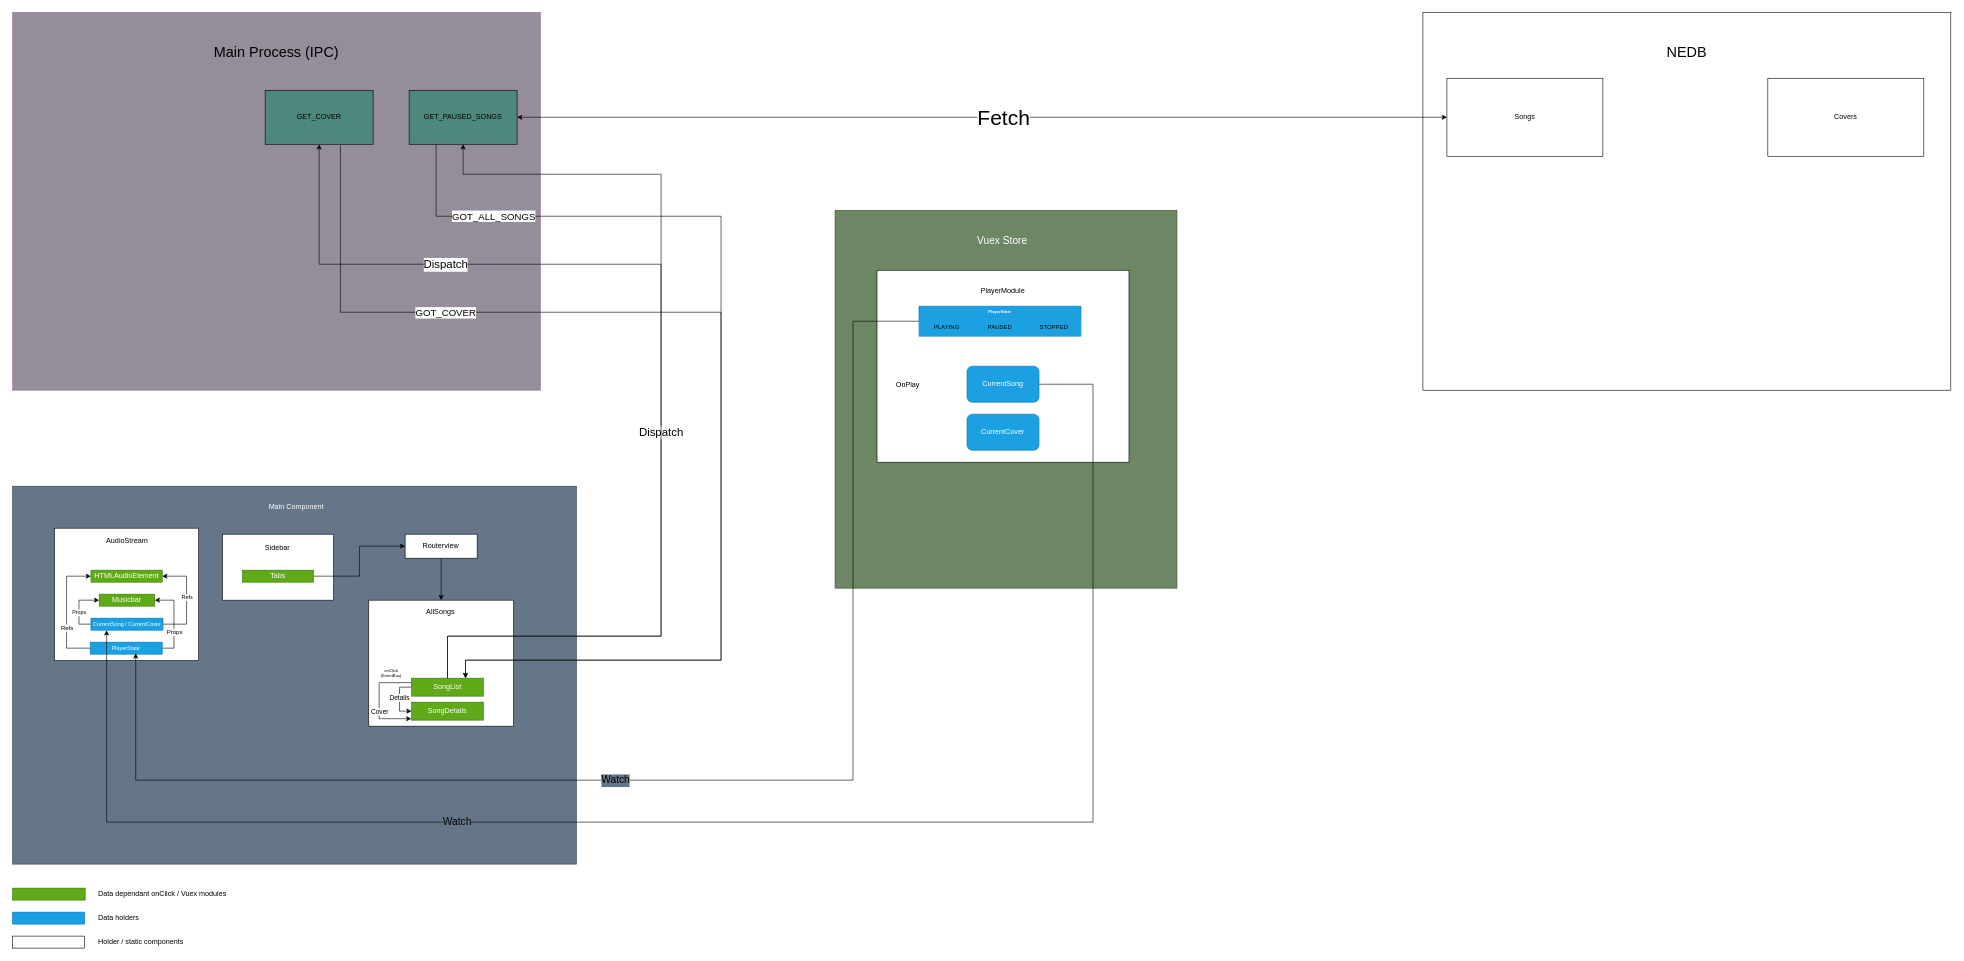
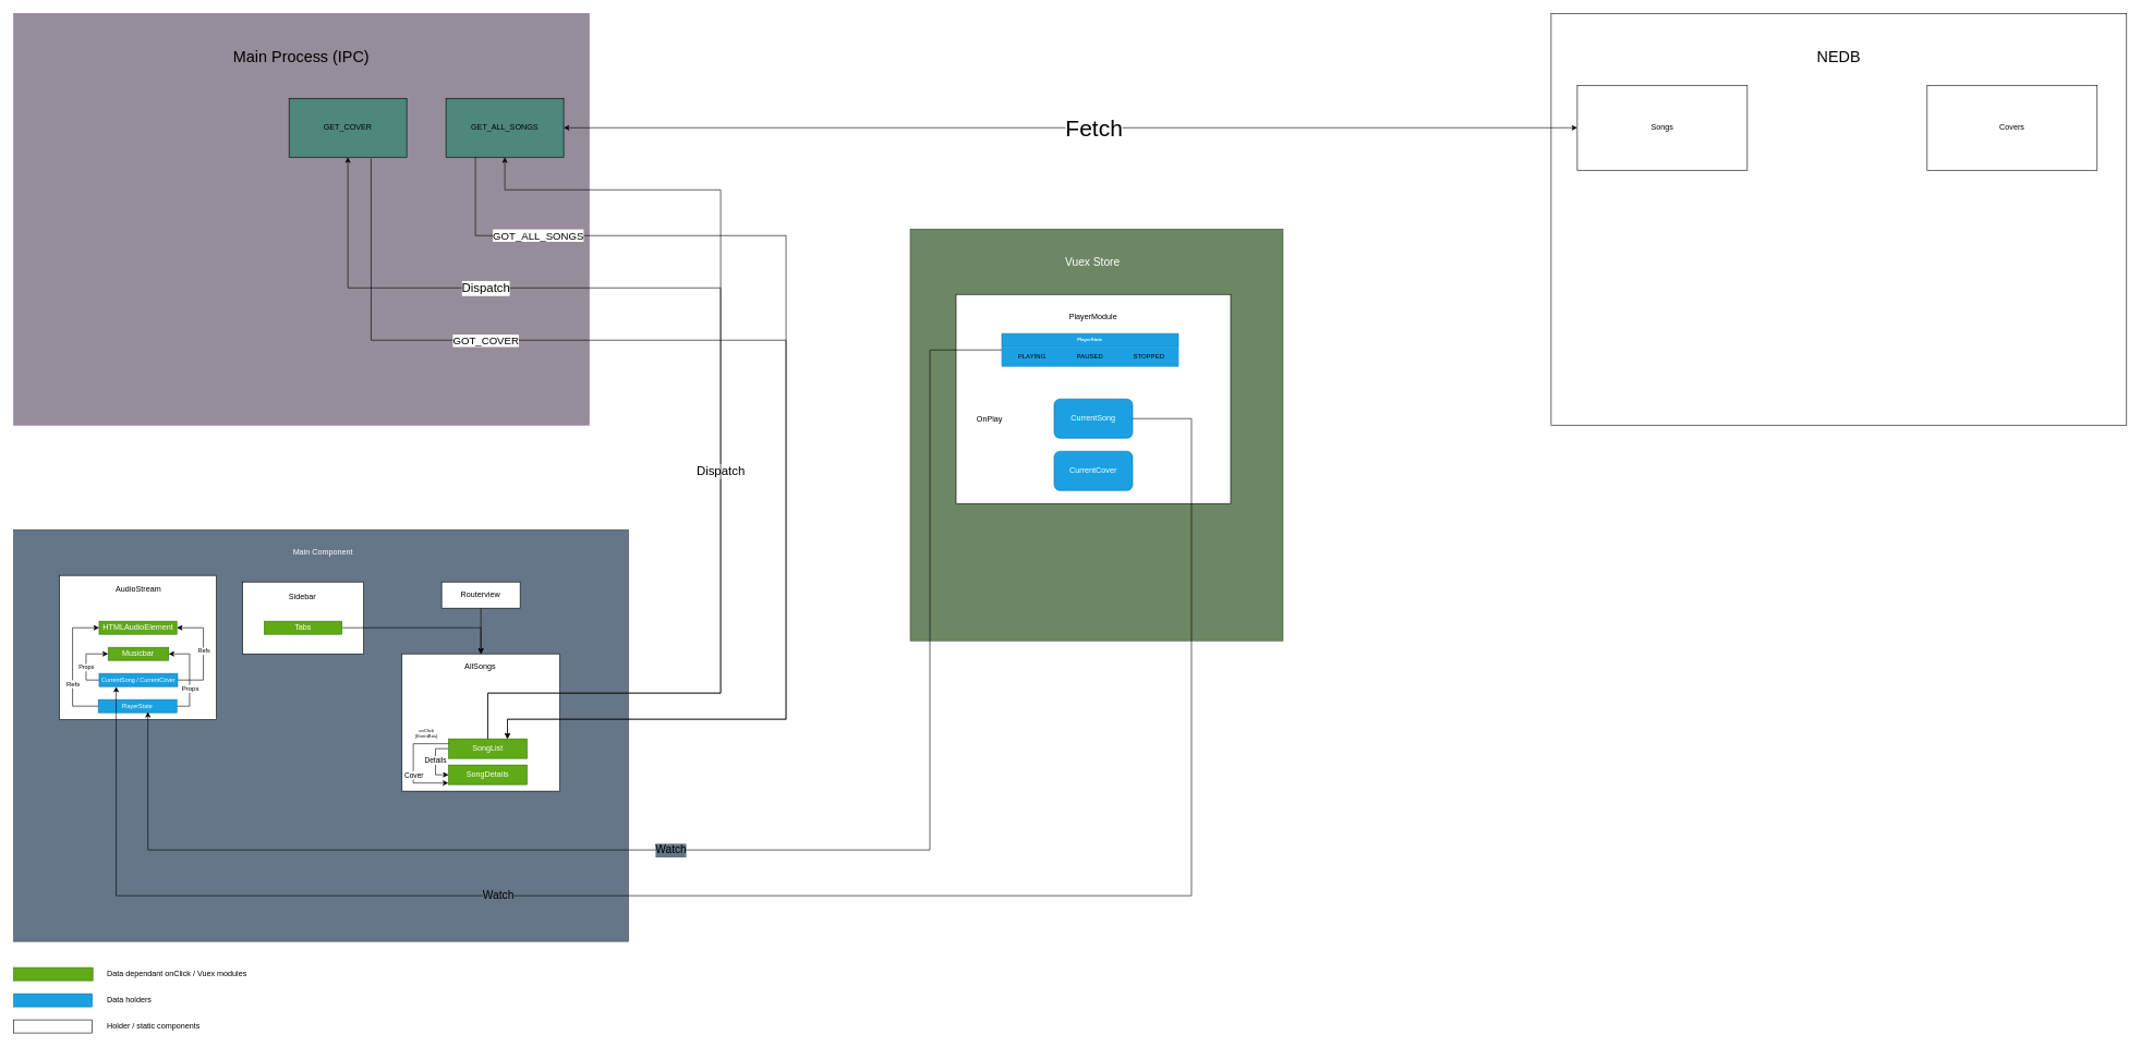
  <mxCell id="0" />
  <mxCell id="1" parent="0" />
  <mxCell id="2" value="&lt;div&gt;Main Component&lt;/div&gt;" style="rounded=0;whiteSpace=wrap;html=1;align=start;container=1;movableLabel=1;recursiveResize=0;fillColor=#647687;strokeColor=#314354;fontColor=#ffffff;" parent="1" vertex="1"><mxGeometry x="20" y="810" width="940" height="630" as="geometry"><mxPoint x="3" y="-281" as="offset" /></mxGeometry></mxCell>
  <mxCell id="3" value="AudioStream" style="rounded=0;whiteSpace=wrap;html=1;movableLabel=1;" parent="2" vertex="1"><mxGeometry x="70" y="70" width="240" height="220.54" as="geometry"><mxPoint x="1" y="-89" as="offset" /></mxGeometry></mxCell>
  <mxCell id="4" value="HTMLAudioElement" style="rounded=0;whiteSpace=wrap;html=1;fillColor=#60a917;strokeColor=#2D7600;fontColor=#ffffff;" parent="2" vertex="1"><mxGeometry x="130.63" y="140" width="118.75" height="20" as="geometry" /></mxCell>
  <mxCell id="5" value="Musicbar" style="rounded=0;whiteSpace=wrap;html=1;fillColor=#60a917;strokeColor=#2D7600;fontColor=#ffffff;" parent="2" vertex="1"><mxGeometry x="144.38" y="180" width="92.5" height="20" as="geometry" /></mxCell>
  <mxCell id="6" value="Sidebar" style="rounded=0;whiteSpace=wrap;html=1;movableLabel=1;" parent="2" vertex="1"><mxGeometry x="350" y="80" width="185" height="110" as="geometry"><mxPoint x="-1" y="-32" as="offset" /></mxGeometry></mxCell>
- <mxCell id="7" style="edgeStyle=orthogonalEdgeStyle;rounded=0;orthogonalLoop=1;jettySize=auto;html=1;entryX=0;entryY=0.5;entryDx=0;entryDy=0;fontSize=9;" parent="2" source="8" target="10" edge="1"><mxGeometry relative="1" as="geometry" /></mxCell>
+ <mxCell id="7" style="edgeStyle=orthogonalEdgeStyle;rounded=0;orthogonalLoop=1;jettySize=auto;html=1;fontSize=9;" parent="2" source="8" target="11" edge="1"><mxGeometry relative="1" as="geometry" /></mxCell>
  <mxCell id="8" value="Tabs" style="rounded=0;whiteSpace=wrap;html=1;fillColor=#60a917;strokeColor=#2D7600;fontColor=#ffffff;" parent="2" vertex="1"><mxGeometry x="383.13" y="140" width="118.75" height="20" as="geometry" /></mxCell>
  <mxCell id="9" value="" style="edgeStyle=orthogonalEdgeStyle;rounded=0;orthogonalLoop=1;jettySize=auto;html=1;" parent="2" source="10" target="11" edge="1"><mxGeometry relative="1" as="geometry" /></mxCell>
  <mxCell id="10" value="Routerview" style="rounded=0;whiteSpace=wrap;html=1;" parent="2" vertex="1"><mxGeometry x="654.38" y="80" width="120" height="40" as="geometry" /></mxCell>
  <mxCell id="11" value="AllSongs" style="whiteSpace=wrap;html=1;rounded=0;movableLabel=1;" parent="2" vertex="1"><mxGeometry x="593.75" y="190" width="241.25" height="210" as="geometry"><mxPoint x="-1" y="-86" as="offset" /></mxGeometry></mxCell>
  <mxCell id="12" style="edgeStyle=orthogonalEdgeStyle;rounded=0;orthogonalLoop=1;jettySize=auto;html=1;entryX=0;entryY=0.5;entryDx=0;entryDy=0;exitX=0;exitY=0.5;exitDx=0;exitDy=0;" parent="2" source="14" target="15" edge="1"><mxGeometry relative="1" as="geometry" /></mxCell>
  <mxCell id="13" value="Details" style="edgeLabel;html=1;align=center;verticalAlign=middle;resizable=0;points=[];" vertex="1" connectable="0" parent="12"><mxGeometry x="-0.463" y="1" relative="1" as="geometry"><mxPoint x="-2" y="16.61" as="offset" /></mxGeometry></mxCell>
  <mxCell id="14" value="SongList" style="rounded=0;whiteSpace=wrap;html=1;fillColor=#60a917;strokeColor=#2D7600;fontColor=#ffffff;" parent="2" vertex="1"><mxGeometry x="665" y="320" width="120" height="30" as="geometry" /></mxCell>
  <mxCell id="15" value="SongDetails" style="rounded=0;whiteSpace=wrap;html=1;fillColor=#60a917;strokeColor=#2D7600;fontColor=#ffffff;" parent="2" vertex="1"><mxGeometry x="665" y="360" width="120" height="30" as="geometry" /></mxCell>
  <mxCell id="16" value="&lt;font style=&quot;font-size: 7px&quot;&gt;onClick&lt;br style=&quot;font-size: 7px&quot;&gt;(EventBus)&lt;br style=&quot;font-size: 7px&quot;&gt;&lt;/font&gt;" style="text;html=1;strokeColor=none;fillColor=none;align=center;verticalAlign=middle;whiteSpace=wrap;rounded=0;fontSize=7;" parent="2" vertex="1"><mxGeometry x="597.75" y="303.5" width="67.25" height="16.5" as="geometry" /></mxCell>
  <mxCell id="17" style="edgeStyle=orthogonalEdgeStyle;rounded=0;orthogonalLoop=1;jettySize=auto;html=1;entryX=0;entryY=0.5;entryDx=0;entryDy=0;fontSize=9;exitX=0;exitY=0.5;exitDx=0;exitDy=0;" parent="2" source="21" target="5" edge="1"><mxGeometry relative="1" as="geometry" /></mxCell>
  <mxCell id="18" value="Props" style="edgeLabel;html=1;align=center;verticalAlign=middle;resizable=0;points=[];fontSize=9;" parent="17" vertex="1" connectable="0"><mxGeometry x="-0.041" relative="1" as="geometry"><mxPoint y="5.03" as="offset" /></mxGeometry></mxCell>
  <mxCell id="19" style="edgeStyle=orthogonalEdgeStyle;rounded=0;orthogonalLoop=1;jettySize=auto;html=1;entryX=1;entryY=0.5;entryDx=0;entryDy=0;fontSize=9;exitX=1;exitY=0.5;exitDx=0;exitDy=0;" parent="2" source="21" target="4" edge="1"><mxGeometry relative="1" as="geometry"><Array as="points"><mxPoint x="290" y="230" /><mxPoint x="290" y="150" /></Array></mxGeometry></mxCell>
  <mxCell id="20" value="Refs" style="edgeLabel;html=1;align=center;verticalAlign=middle;resizable=0;points=[];fontSize=9;" parent="19" vertex="1" connectable="0"><mxGeometry x="0.221" relative="1" as="geometry"><mxPoint y="14.12" as="offset" /></mxGeometry></mxCell>
  <mxCell id="21" value="CurrentSong / CurrentCover" style="rounded=0;whiteSpace=wrap;html=1;fontSize=9;fillColor=#1ba1e2;strokeColor=#006EAF;fontColor=#ffffff;" parent="2" vertex="1"><mxGeometry x="130.63" y="220" width="120" height="20" as="geometry" /></mxCell>
  <mxCell id="22" style="edgeStyle=orthogonalEdgeStyle;rounded=0;orthogonalLoop=1;jettySize=auto;html=1;entryX=0;entryY=0.5;entryDx=0;entryDy=0;fontSize=12;" parent="2" source="26" target="4" edge="1"><mxGeometry relative="1" as="geometry"><Array as="points"><mxPoint x="90" y="270" /><mxPoint x="90" y="150" /></Array></mxGeometry></mxCell>
  <mxCell id="23" value="Refs" style="edgeLabel;html=1;align=center;verticalAlign=middle;resizable=0;points=[];fontSize=10;" parent="22" vertex="1" connectable="0"><mxGeometry x="-0.076" relative="1" as="geometry"><mxPoint y="18" as="offset" /></mxGeometry></mxCell>
  <mxCell id="24" style="edgeStyle=orthogonalEdgeStyle;rounded=0;orthogonalLoop=1;jettySize=auto;html=1;entryX=1;entryY=0.5;entryDx=0;entryDy=0;fontSize=12;" parent="2" source="26" target="5" edge="1"><mxGeometry relative="1" as="geometry"><Array as="points"><mxPoint x="269" y="270" /><mxPoint x="269" y="190" /></Array></mxGeometry></mxCell>
  <mxCell id="25" value="Props" style="edgeLabel;html=1;align=center;verticalAlign=middle;resizable=0;points=[];fontSize=10;" parent="24" vertex="1" connectable="0"><mxGeometry x="-0.284" relative="1" as="geometry"><mxPoint as="offset" /></mxGeometry></mxCell>
  <mxCell id="26" value="PlayerState" style="rounded=0;whiteSpace=wrap;html=1;fontSize=9;fillColor=#1ba1e2;strokeColor=#006EAF;fontColor=#ffffff;" parent="2" vertex="1"><mxGeometry x="129.38" y="260" width="120" height="20" as="geometry" /></mxCell>
  <mxCell id="27" style="edgeStyle=orthogonalEdgeStyle;rounded=0;orthogonalLoop=1;jettySize=auto;html=1;entryX=-0.003;entryY=0.92;entryDx=0;entryDy=0;exitX=0;exitY=0.25;exitDx=0;exitDy=0;entryPerimeter=0;" edge="1" parent="2" source="14" target="15"><mxGeometry relative="1" as="geometry"><mxPoint x="611" y="330" as="sourcePoint" /><mxPoint x="611" y="370" as="targetPoint" /><Array as="points"><mxPoint x="611" y="328" /><mxPoint x="611" y="388" /></Array></mxGeometry></mxCell>
  <mxCell id="28" value="Cover" style="edgeLabel;html=1;align=center;verticalAlign=middle;resizable=0;points=[];" vertex="1" connectable="0" parent="27"><mxGeometry x="-0.463" y="1" relative="1" as="geometry"><mxPoint x="-9" y="46.5" as="offset" /></mxGeometry></mxCell>
  <mxCell id="29" value="&lt;font style=&quot;font-size: 17px&quot;&gt;Vuex Store&lt;/font&gt;" style="rounded=0;whiteSpace=wrap;html=1;fontSize=7;movableLabel=1;fillColor=#6d8764;strokeColor=#3A5431;fontColor=#ffffff;" parent="1" vertex="1"><mxGeometry x="1391" y="350" width="570" height="630" as="geometry"><mxPoint x="-6" y="-264" as="offset" /></mxGeometry></mxCell>
  <mxCell id="30" value="&lt;font style=&quot;font-size: 12px&quot;&gt;PlayerModule&lt;/font&gt;" style="rounded=0;whiteSpace=wrap;html=1;fontSize=7;movableLabel=1;" parent="1" vertex="1"><mxGeometry x="1461" y="450" width="420" height="320" as="geometry"><mxPoint y="-126" as="offset" /></mxGeometry></mxCell>
  <mxCell id="31" style="edgeStyle=orthogonalEdgeStyle;rounded=0;orthogonalLoop=1;jettySize=auto;html=1;fontSize=10;entryX=0.632;entryY=0.938;entryDx=0;entryDy=0;entryPerimeter=0;" parent="1" source="33" edge="1" target="26"><mxGeometry relative="1" as="geometry"><mxPoint x="181" y="1090" as="targetPoint" /><Array as="points"><mxPoint x="1421" y="1300" /><mxPoint x="225" y="1300" /></Array></mxGeometry></mxCell>
  <mxCell id="32" value="&lt;font style=&quot;font-size: 17px;&quot;&gt;Watch&lt;/font&gt;" style="edgeLabel;html=1;align=center;verticalAlign=middle;resizable=0;points=[];fontSize=17;labelBackgroundColor=#647687;" parent="31" vertex="1" connectable="0"><mxGeometry x="0.109" y="-6" relative="1" as="geometry"><mxPoint x="-6.45" y="6" as="offset" /></mxGeometry></mxCell>
  <mxCell id="33" value="PlayerState" style="shape=table;html=1;whiteSpace=wrap;startSize=20;container=1;collapsible=0;childLayout=tableLayout;fontStyle=1;align=center;fontSize=7;fillColor=#1ba1e2;strokeColor=#006EAF;fontColor=#ffffff;" parent="1" vertex="1"><mxGeometry x="1531" y="510" width="270" height="50" as="geometry" /></mxCell>
  <mxCell id="34" value="" style="shape=partialRectangle;html=1;whiteSpace=wrap;collapsible=0;dropTarget=0;pointerEvents=0;fillColor=#1ba1e2;top=0;left=0;bottom=0;right=0;points=[[0,0.5],[1,0.5]];portConstraint=eastwest;strokeColor=#006EAF;fontColor=#ffffff;" parent="33" vertex="1"><mxGeometry y="20" width="270" height="30" as="geometry" /></mxCell>
  <mxCell id="35" value="&lt;font style=&quot;font-size: 10px&quot;&gt;&amp;nbsp;PLAYING&lt;/font&gt;" style="shape=partialRectangle;html=1;whiteSpace=wrap;connectable=0;fillColor=none;top=0;left=0;bottom=0;right=0;overflow=hidden;" parent="34" vertex="1"><mxGeometry width="90" height="30" as="geometry" /></mxCell>
  <mxCell id="36" value="&lt;font style=&quot;font-size: 10px&quot;&gt;PAUSED&lt;/font&gt;" style="shape=partialRectangle;html=1;whiteSpace=wrap;connectable=0;fillColor=none;top=0;left=0;bottom=0;right=0;overflow=hidden;" parent="34" vertex="1"><mxGeometry x="90" width="90" height="30" as="geometry" /></mxCell>
  <mxCell id="37" value="&lt;font style=&quot;font-size: 10px&quot;&gt;STOPPED&lt;/font&gt;" style="shape=partialRectangle;html=1;whiteSpace=wrap;connectable=0;fillColor=none;top=0;left=0;bottom=0;right=0;overflow=hidden;" parent="34" vertex="1"><mxGeometry x="180" width="90" height="30" as="geometry" /></mxCell>
  <mxCell id="38" style="edgeStyle=orthogonalEdgeStyle;rounded=0;orthogonalLoop=1;jettySize=auto;html=1;entryX=0.217;entryY=1.006;entryDx=0;entryDy=0;entryPerimeter=0;" edge="1" parent="1" source="39" target="21"><mxGeometry relative="1" as="geometry"><Array as="points"><mxPoint x="1821" y="1370" /><mxPoint x="177" y="1370" /></Array></mxGeometry></mxCell>
  <mxCell id="39" value="&lt;font style=&quot;font-size: 12px&quot;&gt;CurrentSong&lt;/font&gt;" style="rounded=1;whiteSpace=wrap;html=1;fontSize=7;fillColor=#1ba1e2;strokeColor=#006EAF;fontColor=#ffffff;" parent="1" vertex="1"><mxGeometry x="1611" y="610" width="120" height="60" as="geometry" /></mxCell>
  <mxCell id="40" value="OnPlay" style="edgeLabel;html=1;align=center;verticalAlign=middle;resizable=0;points=[];fontSize=12;" parent="1" vertex="1" connectable="0"><mxGeometry x="1511" y="640" as="geometry" /></mxCell>
  <mxCell id="41" value="" style="rounded=0;whiteSpace=wrap;html=1;fillColor=#60a917;strokeColor=#2D7600;fontColor=#ffffff;" parent="1" vertex="1"><mxGeometry x="20" y="1480" width="121" height="20" as="geometry" /></mxCell>
  <mxCell id="42" value="" style="rounded=0;whiteSpace=wrap;html=1;fontSize=9;fillColor=#1ba1e2;strokeColor=#006EAF;fontColor=#ffffff;" parent="1" vertex="1"><mxGeometry x="20" y="1520" width="120" height="20" as="geometry" /></mxCell>
  <mxCell id="43" value="" style="rounded=0;whiteSpace=wrap;html=1;" parent="1" vertex="1"><mxGeometry x="20" y="1560" width="120" height="20" as="geometry" /></mxCell>
  <mxCell id="44" value="Data holders" style="text;html=1;strokeColor=none;fillColor=none;align=left;verticalAlign=middle;whiteSpace=wrap;rounded=0;labelBackgroundColor=none;" parent="1" vertex="1"><mxGeometry x="161" y="1520" width="180" height="20" as="geometry" /></mxCell>
  <mxCell id="45" value="Data dependant onClick / Vuex modules" style="text;html=1;strokeColor=none;fillColor=none;align=left;verticalAlign=middle;whiteSpace=wrap;rounded=0;labelBackgroundColor=none;" parent="1" vertex="1"><mxGeometry x="161" y="1480" width="250" height="20" as="geometry" /></mxCell>
  <mxCell id="46" value="Holder / static components" style="text;html=1;strokeColor=none;fillColor=none;align=left;verticalAlign=middle;whiteSpace=wrap;rounded=0;labelBackgroundColor=none;" parent="1" vertex="1"><mxGeometry x="161" y="1560" width="180" height="20" as="geometry" /></mxCell>
  <mxCell id="47" value="&lt;font style=&quot;font-size: 12px&quot;&gt;CurrentCover&lt;/font&gt;" style="rounded=1;whiteSpace=wrap;html=1;fontSize=7;fillColor=#1ba1e2;strokeColor=#006EAF;fontColor=#ffffff;" vertex="1" parent="1"><mxGeometry x="1611" y="690" width="120" height="60" as="geometry" /></mxCell>
  <mxCell id="48" value="&lt;font style=&quot;font-size: 17px;&quot;&gt;Watch&lt;/font&gt;" style="edgeLabel;html=1;align=center;verticalAlign=middle;resizable=0;points=[];fontSize=17;labelBackgroundColor=#647687;" vertex="1" connectable="0" parent="1"><mxGeometry x="759.412" y="1374" as="geometry"><mxPoint x="1" y="-4" as="offset" /></mxGeometry></mxCell>
  <mxCell id="49" value="&lt;font style=&quot;font-size: 24px&quot;&gt;Main Process (IPC)&lt;/font&gt;" style="rounded=0;whiteSpace=wrap;html=1;movableLabel=1;strokeColor=#9673a6;fillColor=#958D99;" vertex="1" parent="1"><mxGeometry x="20" y="20" width="880" height="630" as="geometry"><mxPoint y="-248" as="offset" /></mxGeometry></mxCell>
  <mxCell id="50" value="&lt;font style=&quot;font-size: 24px&quot;&gt;NEDB&lt;/font&gt;" style="rounded=0;whiteSpace=wrap;html=1;movableLabel=1;" vertex="1" parent="1"><mxGeometry x="2371" y="20" width="880" height="630" as="geometry"><mxPoint y="-248" as="offset" /></mxGeometry></mxCell>
  <mxCell id="51" value="Songs" style="rounded=0;whiteSpace=wrap;html=1;" vertex="1" parent="1"><mxGeometry x="2411" y="130" width="260" height="130" as="geometry" /></mxCell>
  <mxCell id="52" value="Covers" style="rounded=0;whiteSpace=wrap;html=1;" vertex="1" parent="1"><mxGeometry x="2946" y="130" width="260" height="130" as="geometry" /></mxCell>
  <mxCell id="53" style="edgeStyle=orthogonalEdgeStyle;rounded=0;orthogonalLoop=1;jettySize=auto;html=1;entryX=0.75;entryY=0;entryDx=0;entryDy=0;fontSize=35;exitX=0.25;exitY=1;exitDx=0;exitDy=0;" edge="1" parent="1" source="55" target="14"><mxGeometry relative="1" as="geometry"><Array as="points"><mxPoint x="726" y="360" /><mxPoint x="1201" y="360" /><mxPoint x="1201" y="1100" /><mxPoint x="775" y="1100" /></Array></mxGeometry></mxCell>
  <mxCell id="54" value="&lt;font style=&quot;font-size: 16px;&quot;&gt;GOT_ALL_SONGS&lt;/font&gt;" style="edgeLabel;html=1;align=center;verticalAlign=middle;resizable=0;points=[];fontSize=16;" vertex="1" connectable="0" parent="53"><mxGeometry x="0.113" y="3" relative="1" as="geometry"><mxPoint x="-383" y="-402.14" as="offset" /></mxGeometry></mxCell>
- <mxCell id="55" value="GET_PAUSED_SONGS" style="rounded=0;whiteSpace=wrap;html=1;fillColor=#4E877C;" vertex="1" parent="1"><mxGeometry x="681" y="150" width="180" height="90" as="geometry" /></mxCell>
+ <mxCell id="55" value="GET_ALL_SONGS" style="rounded=0;whiteSpace=wrap;html=1;fillColor=#4E877C;" vertex="1" parent="1"><mxGeometry x="681" y="150" width="180" height="90" as="geometry" /></mxCell>
  <mxCell id="56" style="edgeStyle=orthogonalEdgeStyle;rounded=0;orthogonalLoop=1;jettySize=auto;html=1;entryX=0.5;entryY=1;entryDx=0;entryDy=0;" edge="1" parent="1" source="14" target="55"><mxGeometry relative="1" as="geometry"><Array as="points"><mxPoint x="745" y="1060" /><mxPoint x="1101" y="1060" /><mxPoint x="1101" y="290" /><mxPoint x="771" y="290" /></Array></mxGeometry></mxCell>
  <mxCell id="57" value="Dispatch" style="edgeLabel;html=1;align=center;verticalAlign=middle;resizable=0;points=[];fontSize=19;" vertex="1" connectable="0" parent="56"><mxGeometry x="-0.016" y="2" relative="1" as="geometry"><mxPoint x="1.97" y="9.86" as="offset" /></mxGeometry></mxCell>
  <mxCell id="58" value="" style="endArrow=classic;startArrow=classic;html=1;fontSize=27;entryX=0;entryY=0.5;entryDx=0;entryDy=0;exitX=1;exitY=0.5;exitDx=0;exitDy=0;" edge="1" parent="1" source="55" target="51"><mxGeometry width="50" height="50" relative="1" as="geometry"><mxPoint x="1251" y="180" as="sourcePoint" /><mxPoint x="1301" y="130" as="targetPoint" /></mxGeometry></mxCell>
  <mxCell id="59" value="Fetch" style="edgeLabel;html=1;align=center;verticalAlign=middle;resizable=0;points=[];fontSize=35;" vertex="1" connectable="0" parent="58"><mxGeometry x="-0.068" y="11" relative="1" as="geometry"><mxPoint x="88" y="11" as="offset" /></mxGeometry></mxCell>
  <mxCell id="60" style="edgeStyle=orthogonalEdgeStyle;rounded=0;orthogonalLoop=1;jettySize=auto;html=1;fontSize=16;entryX=0.5;entryY=1;entryDx=0;entryDy=0;" edge="1" parent="1" target="62"><mxGeometry relative="1" as="geometry"><mxPoint x="991" y="420" as="targetPoint" /><mxPoint x="745" y="1130" as="sourcePoint" /><Array as="points"><mxPoint x="745" y="1060" /><mxPoint x="1101" y="1060" /><mxPoint x="1101" y="440" /><mxPoint x="531" y="440" /></Array></mxGeometry></mxCell>
  <mxCell id="61" style="edgeStyle=orthogonalEdgeStyle;rounded=0;orthogonalLoop=1;jettySize=auto;html=1;fontSize=16;entryX=0.75;entryY=0;entryDx=0;entryDy=0;exitX=0.697;exitY=1.019;exitDx=0;exitDy=0;exitPerimeter=0;" edge="1" parent="1" source="62" target="14"><mxGeometry relative="1" as="geometry"><mxPoint x="771" y="1134.706" as="targetPoint" /><Array as="points"><mxPoint x="567" y="520" /><mxPoint x="1201" y="520" /><mxPoint x="1201" y="1100" /><mxPoint x="775" y="1100" /></Array></mxGeometry></mxCell>
  <mxCell id="62" value="GET_COVER" style="rounded=0;whiteSpace=wrap;html=1;fillColor=#4E877C;" vertex="1" parent="1"><mxGeometry x="441" y="150" width="180" height="90" as="geometry" /></mxCell>
  <mxCell id="63" value="&lt;font style=&quot;font-size: 16px&quot;&gt;GOT_COVER&lt;/font&gt;" style="edgeLabel;html=1;align=center;verticalAlign=middle;resizable=0;points=[];fontSize=16;" vertex="1" connectable="0" parent="1"><mxGeometry x="741" y="520.003" as="geometry" /></mxCell>
  <mxCell id="64" value="Dispatch" style="edgeLabel;html=1;align=center;verticalAlign=middle;resizable=0;points=[];fontSize=19;" vertex="1" connectable="0" parent="1"><mxGeometry x="741" y="440" as="geometry" /></mxCell>
